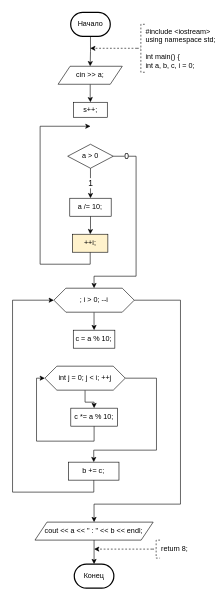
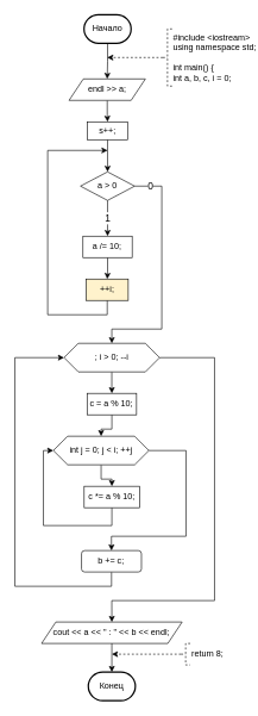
  <mxCell id="0" />
  <mxCell id="1" parent="0" />
  <mxCell id="2" style="edgeStyle=orthogonalEdgeStyle;rounded=0;orthogonalLoop=1;jettySize=auto;html=1;entryX=0.5;entryY=0;entryDx=0;entryDy=0;exitX=0.5;exitY=1;exitDx=0;exitDy=0;exitPerimeter=0;" edge="1" parent="1" source="3" target="5"><mxGeometry relative="1" as="geometry"><mxPoint x="139.96" y="60" as="sourcePoint" /><Array as="points" /></mxGeometry></mxCell>
  <mxCell id="3" value="Начало" style="strokeWidth=2;html=1;shape=mxgraph.flowchart.terminator;whiteSpace=wrap;" vertex="1" parent="1"><mxGeometry x="116.96" y="20" width="66" height="40" as="geometry" /></mxCell>
  <mxCell id="4" style="edgeStyle=orthogonalEdgeStyle;rounded=0;orthogonalLoop=1;jettySize=auto;html=1;entryX=0.5;entryY=0;entryDx=0;entryDy=0;" edge="1" parent="1" source="5" target="9"><mxGeometry relative="1" as="geometry" /></mxCell>
- <mxCell id="5" value="cin &amp;gt;&amp;gt; a;" style="shape=parallelogram;perimeter=parallelogramPerimeter;whiteSpace=wrap;html=1;fixedSize=1;" vertex="1" parent="1"><mxGeometry x="95.96" y="110" width="107" height="30" as="geometry" /></mxCell>
+ <mxCell id="5" value="endl &amp;gt;&amp;gt; a;" style="shape=parallelogram;perimeter=parallelogramPerimeter;whiteSpace=wrap;html=1;fixedSize=1;" vertex="1" parent="1"><mxGeometry x="95.96" y="110" width="107" height="30" as="geometry" /></mxCell>
  <mxCell id="6" style="edgeStyle=orthogonalEdgeStyle;rounded=0;orthogonalLoop=1;jettySize=auto;html=1;dashed=1;exitX=0;exitY=0.5;exitDx=0;exitDy=0;exitPerimeter=0;" edge="1" parent="1" source="7"><mxGeometry relative="1" as="geometry"><mxPoint x="149.46" y="80" as="targetPoint" /><Array as="points" /></mxGeometry></mxCell>
  <mxCell id="7" value="#include &amp;lt;iostream&amp;gt;&lt;br&gt;using namespace std;&lt;br&gt;&lt;br&gt;int main() {&lt;br&gt;&#09;int a, b, c, i = 0;" style="strokeWidth=1;html=1;shape=mxgraph.flowchart.annotation_2;align=left;labelPosition=right;pointerEvents=1;dashed=1;" vertex="1" parent="1"><mxGeometry x="227.46" y="40" width="13" height="80" as="geometry" /></mxCell>
+ <mxCell id="8" style="edgeStyle=orthogonalEdgeStyle;rounded=0;orthogonalLoop=1;jettySize=auto;html=1;exitX=0.5;exitY=1;exitDx=0;exitDy=0;entryX=0.5;entryY=0;entryDx=0;entryDy=0;" edge="1" parent="1" source="9" target="24"><mxGeometry relative="1" as="geometry" /></mxCell>
  <mxCell id="9" value="s++;" style="rounded=0;whiteSpace=wrap;html=1;" vertex="1" parent="1"><mxGeometry x="121.96" y="170" width="56" height="25" as="geometry" /></mxCell>
  <mxCell id="10" value="" style="edgeStyle=orthogonalEdgeStyle;rounded=0;orthogonalLoop=1;jettySize=auto;html=1;" edge="1" parent="1" source="12" target="14"><mxGeometry relative="1" as="geometry" /></mxCell>
  <mxCell id="11" style="edgeStyle=orthogonalEdgeStyle;rounded=0;orthogonalLoop=1;jettySize=auto;html=1;entryX=0.5;entryY=0;entryDx=0;entryDy=0;" edge="1" parent="1" source="12" target="17"><mxGeometry relative="1" as="geometry"><Array as="points"><mxPoint x="300" y="500" /><mxPoint x="300" y="840" /><mxPoint x="156" y="840" /></Array></mxGeometry></mxCell>
  <mxCell id="12" value="; i &gt; 0; --i" style="shape=hexagon;perimeter=hexagonPerimeter2;whiteSpace=wrap;html=1;fixedSize=1;" vertex="1" parent="1"><mxGeometry x="88.94" y="480" width="134" height="40" as="geometry" /></mxCell>
+ <mxCell id="13" style="edgeStyle=orthogonalEdgeStyle;rounded=0;orthogonalLoop=1;jettySize=auto;html=1;entryX=0.5;entryY=0;entryDx=0;entryDy=0;fontSize=14;" edge="1" parent="1" source="14" target="31"><mxGeometry relative="1" as="geometry" /></mxCell>
  <mxCell id="14" value="c = a % 10;" style="whiteSpace=wrap;html=1;" vertex="1" parent="1"><mxGeometry x="121.27" y="550" width="69.33" height="30" as="geometry" /></mxCell>
  <mxCell id="15" style="edgeStyle=orthogonalEdgeStyle;rounded=0;orthogonalLoop=1;jettySize=auto;html=1;entryX=0;entryY=0.5;entryDx=0;entryDy=0;" edge="1" parent="1" source="16" target="12"><mxGeometry relative="1" as="geometry"><Array as="points"><mxPoint x="155" y="820" /><mxPoint x="20" y="820" /><mxPoint x="20" y="500" /></Array></mxGeometry></mxCell>
- <mxCell id="16" value="b += c;" style="whiteSpace=wrap;html=1;" vertex="1" parent="1"><mxGeometry x="113.41" y="770" width="84.06" height="30" as="geometry" /></mxCell>
+ <mxCell id="16" value="b += c;" style="whiteSpace=wrap;html=1;rounded=1;" vertex="1" parent="1"><mxGeometry x="113.41" y="770" width="84.06" height="30" as="geometry" /></mxCell>
  <mxCell id="17" value="cout &lt;&lt; a &lt;&lt; &quot; : &quot; &lt;&lt; b &lt;&lt; endl;" style="shape=parallelogram;perimeter=parallelogramPerimeter;whiteSpace=wrap;html=1;fixedSize=1;" vertex="1" parent="1"><mxGeometry x="57.41" y="870" width="197.06" height="30" as="geometry" /></mxCell>
  <mxCell id="18" style="edgeStyle=orthogonalEdgeStyle;rounded=0;orthogonalLoop=1;jettySize=auto;html=1;entryX=0.5;entryY=0;entryDx=0;entryDy=0;entryPerimeter=0;fontSize=15;exitX=0.5;exitY=1;exitDx=0;exitDy=0;" edge="1" parent="1" source="17" target="19"><mxGeometry relative="1" as="geometry"><mxPoint x="165.94" y="1015" as="sourcePoint" /></mxGeometry></mxCell>
  <mxCell id="19" value="Конец" style="strokeWidth=2;html=1;shape=mxgraph.flowchart.terminator;whiteSpace=wrap;" vertex="1" parent="1"><mxGeometry x="122.94" y="940" width="66" height="40" as="geometry" /></mxCell>
  <mxCell id="20" style="edgeStyle=orthogonalEdgeStyle;rounded=0;orthogonalLoop=1;jettySize=auto;html=1;exitX=0;exitY=0.5;exitDx=0;exitDy=0;exitPerimeter=0;dashed=1;" edge="1" parent="1" source="21"><mxGeometry relative="1" as="geometry"><mxPoint x="155.94" y="915" as="targetPoint" /><mxPoint x="245.94" y="990" as="sourcePoint" /></mxGeometry></mxCell>
  <mxCell id="21" value="return 8;" style="strokeWidth=1;html=1;shape=mxgraph.flowchart.annotation_2;align=left;labelPosition=right;pointerEvents=1;dashed=1;" vertex="1" parent="1"><mxGeometry x="252.94" y="900" width="13" height="30" as="geometry" /></mxCell>
  <mxCell id="22" value="1" style="edgeStyle=orthogonalEdgeStyle;rounded=0;orthogonalLoop=1;jettySize=auto;html=1;fontSize=14;" edge="1" parent="1" source="24" target="26"><mxGeometry relative="1" as="geometry" /></mxCell>
  <mxCell id="23" value="0" style="edgeStyle=orthogonalEdgeStyle;rounded=0;orthogonalLoop=1;jettySize=auto;html=1;fontSize=14;entryX=0.5;entryY=0;entryDx=0;entryDy=0;" edge="1" parent="1" source="24" target="12"><mxGeometry x="-0.866" relative="1" as="geometry"><mxPoint x="180" y="460" as="targetPoint" /><Array as="points"><mxPoint x="226" y="260" /><mxPoint x="226" y="460" /><mxPoint x="156" y="460" /></Array><mxPoint as="offset" /></mxGeometry></mxCell>
  <mxCell id="24" value="a &gt; 0" style="rhombus;whiteSpace=wrap;html=1;" vertex="1" parent="1"><mxGeometry x="111.96" y="240" width="76" height="40" as="geometry" /></mxCell>
  <mxCell id="25" value="" style="edgeStyle=orthogonalEdgeStyle;rounded=0;orthogonalLoop=1;jettySize=auto;html=1;" edge="1" parent="1" source="26" target="28"><mxGeometry relative="1" as="geometry" /></mxCell>
  <mxCell id="26" value="a /= 10;" style="whiteSpace=wrap;html=1;" vertex="1" parent="1"><mxGeometry x="115.46" y="330" width="69" height="30" as="geometry" /></mxCell>
  <mxCell id="27" style="edgeStyle=orthogonalEdgeStyle;rounded=0;orthogonalLoop=1;jettySize=auto;html=1;fontSize=14;" edge="1" parent="1" source="28"><mxGeometry relative="1" as="geometry"><mxPoint x="150" y="210" as="targetPoint" /><Array as="points"><mxPoint x="150" y="440" /><mxPoint x="66" y="440" /><mxPoint x="66" y="210" /></Array></mxGeometry></mxCell>
  <mxCell id="28" value="++i;" style="whiteSpace=wrap;html=1;fillColor=#fff2cc;" vertex="1" parent="1"><mxGeometry x="119.96" y="390" width="59" height="30" as="geometry" /></mxCell>
  <mxCell id="29" value="" style="edgeStyle=orthogonalEdgeStyle;rounded=0;orthogonalLoop=1;jettySize=auto;html=1;" edge="1" parent="1" source="31" target="33"><mxGeometry relative="1" as="geometry" /></mxCell>
  <mxCell id="30" style="edgeStyle=orthogonalEdgeStyle;rounded=0;orthogonalLoop=1;jettySize=auto;html=1;fontSize=14;entryX=0.5;entryY=0;entryDx=0;entryDy=0;" edge="1" parent="1" source="31" target="16"><mxGeometry relative="1" as="geometry"><mxPoint x="250" y="770" as="targetPoint" /><Array as="points"><mxPoint x="260" y="630" /><mxPoint x="260" y="750" /><mxPoint x="155" y="750" /></Array></mxGeometry></mxCell>
  <mxCell id="31" value="int j = 0; j &lt; i; ++j" style="shape=hexagon;perimeter=hexagonPerimeter2;whiteSpace=wrap;html=1;fixedSize=1;" vertex="1" parent="1"><mxGeometry x="73.94" y="610" width="134" height="40" as="geometry" /></mxCell>
  <mxCell id="32" style="edgeStyle=orthogonalEdgeStyle;rounded=0;orthogonalLoop=1;jettySize=auto;html=1;entryX=0;entryY=0.5;entryDx=0;entryDy=0;" edge="1" parent="1" source="33" target="31"><mxGeometry relative="1" as="geometry"><Array as="points"><mxPoint x="156" y="735" /><mxPoint x="60" y="735" /><mxPoint x="60" y="630" /></Array></mxGeometry></mxCell>
  <mxCell id="33" value="c *= a % 10;" style="whiteSpace=wrap;html=1;" vertex="1" parent="1"><mxGeometry x="117.16" y="680" width="77.56" height="30" as="geometry" /></mxCell>
